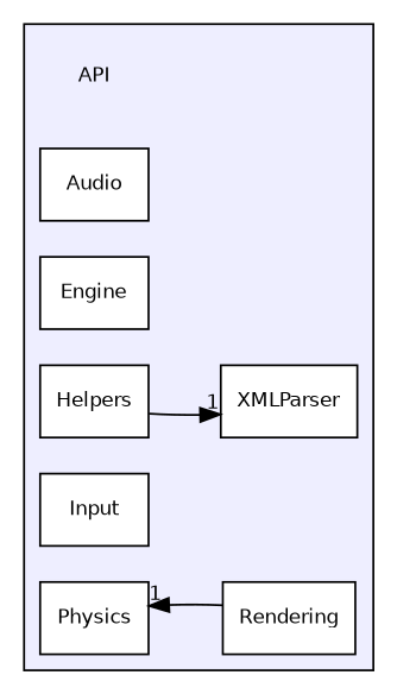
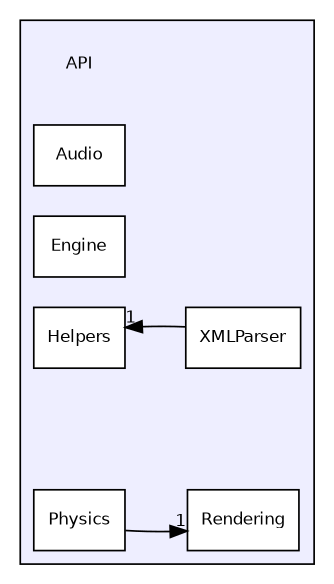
  digraph {
    compound=true
    fontname="DejaVu Sans"
    rankdir=LR
    node [fontname="DejaVu Sans" fontsize=10 shape=box color=black fillcolor=white style=filled]
    edge [fontname="DejaVu Sans" headlabel=1 labeldistance=1.5 labelfontname=Helvetica labelfontsize=10]
    n1 [label=API shape=plaintext color="" fillcolor="" style=""]
    n2 [label=Audio]
    n3 [label=Engine]
    n4 [label=Helpers]
-   n5 [label=Input]
    n6 [label=Physics]
    n7 [label=Rendering]
    n8 [label=XMLParser]
    subgraph cluster_1 {
      bgcolor="#eeeeff"
      pencolor=black
      n1
      n2
      n3
      n4
-     n5
      n6
      n7
      n8
    }
-   n7 -> n6
-   n4 -> n8
+   n6 -> n7
+   n8 -> n4
  }
